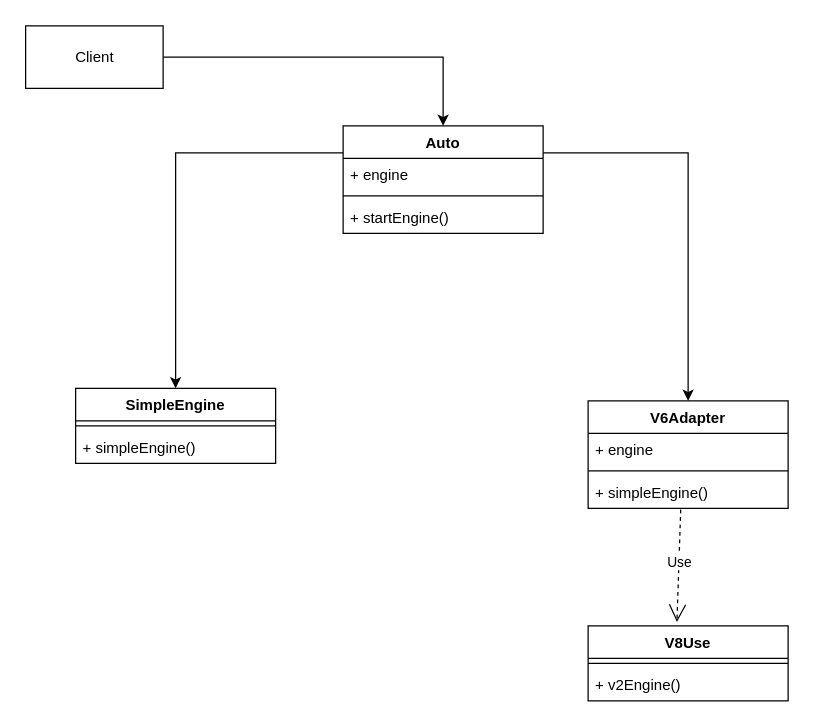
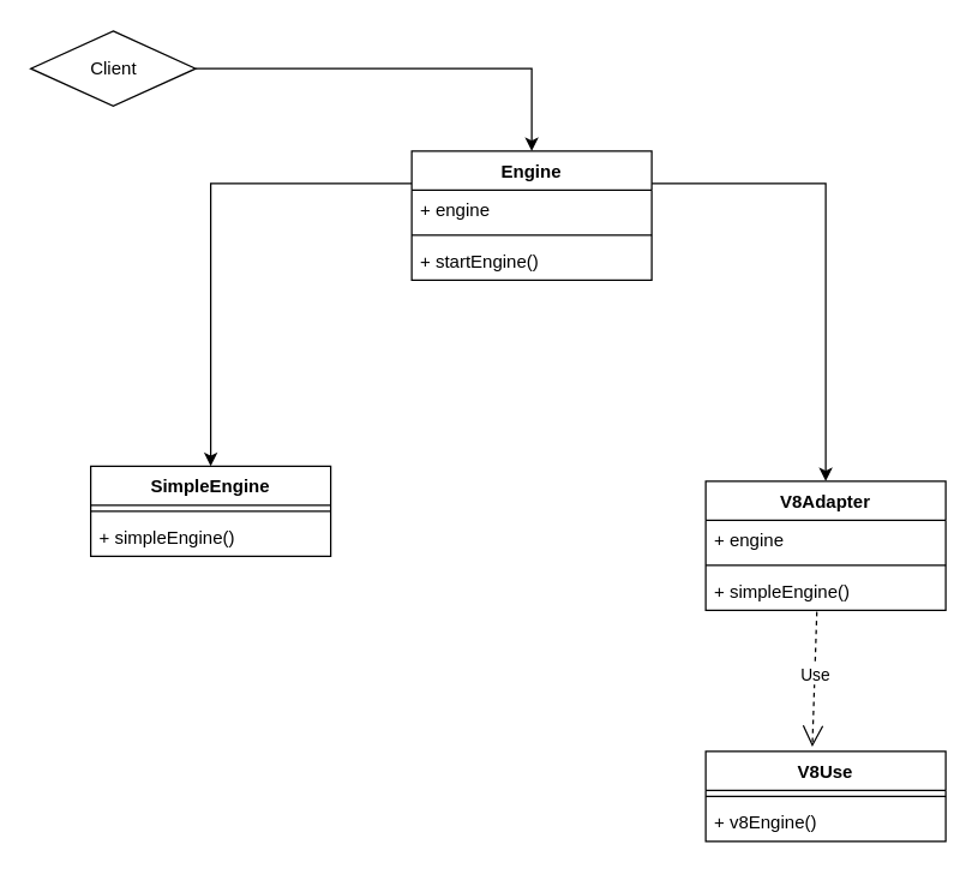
  <mxCell id="0" />
  <mxCell id="1" parent="0" />
  <mxCell id="2" value="SimpleEngine" style="swimlane;fontStyle=1;align=center;verticalAlign=top;childLayout=stackLayout;horizontal=1;startSize=26;horizontalStack=0;resizeParent=1;resizeParentMax=0;resizeLast=0;collapsible=1;marginBottom=0;" vertex="1" parent="1"><mxGeometry x="60" y="310" width="160" height="60" as="geometry" /></mxCell>
  <mxCell id="3" value="" style="line;strokeWidth=1;fillColor=none;align=left;verticalAlign=middle;spacingTop=-1;spacingLeft=3;spacingRight=3;rotatable=0;labelPosition=right;points=[];portConstraint=eastwest;" vertex="1" parent="2"><mxGeometry y="26" width="160" height="8" as="geometry" /></mxCell>
  <mxCell id="4" value="+ simpleEngine()" style="text;strokeColor=none;fillColor=none;align=left;verticalAlign=top;spacingLeft=4;spacingRight=4;overflow=hidden;rotatable=0;points=[[0,0.5],[1,0.5]];portConstraint=eastwest;" vertex="1" parent="2"><mxGeometry y="34" width="160" height="26" as="geometry" /></mxCell>
  <mxCell id="5" value="V8Use" style="swimlane;fontStyle=1;align=center;verticalAlign=top;childLayout=stackLayout;horizontal=1;startSize=26;horizontalStack=0;resizeParent=1;resizeParentMax=0;resizeLast=0;collapsible=1;marginBottom=0;" vertex="1" parent="1"><mxGeometry x="470" y="500" width="160" height="60" as="geometry" /></mxCell>
  <mxCell id="6" value="" style="line;strokeWidth=1;fillColor=none;align=left;verticalAlign=middle;spacingTop=-1;spacingLeft=3;spacingRight=3;rotatable=0;labelPosition=right;points=[];portConstraint=eastwest;" vertex="1" parent="5"><mxGeometry y="26" width="160" height="8" as="geometry" /></mxCell>
- <mxCell id="7" value="+ v2Engine()" style="text;strokeColor=none;fillColor=none;align=left;verticalAlign=top;spacingLeft=4;spacingRight=4;overflow=hidden;rotatable=0;points=[[0,0.5],[1,0.5]];portConstraint=eastwest;" vertex="1" parent="5"><mxGeometry y="34" width="160" height="26" as="geometry" /></mxCell>
+ <mxCell id="7" value="+ v8Engine()" style="text;strokeColor=none;fillColor=none;align=left;verticalAlign=top;spacingLeft=4;spacingRight=4;overflow=hidden;rotatable=0;points=[[0,0.5],[1,0.5]];portConstraint=eastwest;" vertex="1" parent="5"><mxGeometry y="34" width="160" height="26" as="geometry" /></mxCell>
  <mxCell id="8" style="edgeStyle=orthogonalEdgeStyle;rounded=0;orthogonalLoop=1;jettySize=auto;html=1;exitX=0;exitY=0.25;exitDx=0;exitDy=0;" edge="1" parent="1" source="10" target="2"><mxGeometry relative="1" as="geometry" /></mxCell>
  <mxCell id="9" style="edgeStyle=orthogonalEdgeStyle;rounded=0;orthogonalLoop=1;jettySize=auto;html=1;exitX=1;exitY=0.25;exitDx=0;exitDy=0;entryX=0.5;entryY=0;entryDx=0;entryDy=0;" edge="1" parent="1" source="10" target="14"><mxGeometry relative="1" as="geometry" /></mxCell>
- <mxCell id="10" value="Auto" style="swimlane;fontStyle=1;align=center;verticalAlign=top;childLayout=stackLayout;horizontal=1;startSize=26;horizontalStack=0;resizeParent=1;resizeParentMax=0;resizeLast=0;collapsible=1;marginBottom=0;" vertex="1" parent="1"><mxGeometry x="274" y="100" width="160" height="86" as="geometry" /></mxCell>
+ <mxCell id="10" value="Engine" style="swimlane;fontStyle=1;align=center;verticalAlign=top;childLayout=stackLayout;horizontal=1;startSize=26;horizontalStack=0;resizeParent=1;resizeParentMax=0;resizeLast=0;collapsible=1;marginBottom=0;" vertex="1" parent="1"><mxGeometry x="274" y="100" width="160" height="86" as="geometry" /></mxCell>
  <mxCell id="11" value="+ engine" style="text;strokeColor=none;fillColor=none;align=left;verticalAlign=top;spacingLeft=4;spacingRight=4;overflow=hidden;rotatable=0;points=[[0,0.5],[1,0.5]];portConstraint=eastwest;" vertex="1" parent="10"><mxGeometry y="26" width="160" height="26" as="geometry" /></mxCell>
  <mxCell id="12" value="" style="line;strokeWidth=1;fillColor=none;align=left;verticalAlign=middle;spacingTop=-1;spacingLeft=3;spacingRight=3;rotatable=0;labelPosition=right;points=[];portConstraint=eastwest;" vertex="1" parent="10"><mxGeometry y="52" width="160" height="8" as="geometry" /></mxCell>
  <mxCell id="13" value="+ startEngine()" style="text;strokeColor=none;fillColor=none;align=left;verticalAlign=top;spacingLeft=4;spacingRight=4;overflow=hidden;rotatable=0;points=[[0,0.5],[1,0.5]];portConstraint=eastwest;" vertex="1" parent="10"><mxGeometry y="60" width="160" height="26" as="geometry" /></mxCell>
- <mxCell id="14" value="V6Adapter" style="swimlane;fontStyle=1;align=center;verticalAlign=top;childLayout=stackLayout;horizontal=1;startSize=26;horizontalStack=0;resizeParent=1;resizeParentMax=0;resizeLast=0;collapsible=1;marginBottom=0;" vertex="1" parent="1"><mxGeometry x="470" y="320" width="160" height="86" as="geometry" /></mxCell>
+ <mxCell id="14" value="V8Adapter" style="swimlane;fontStyle=1;align=center;verticalAlign=top;childLayout=stackLayout;horizontal=1;startSize=26;horizontalStack=0;resizeParent=1;resizeParentMax=0;resizeLast=0;collapsible=1;marginBottom=0;" vertex="1" parent="1"><mxGeometry x="470" y="320" width="160" height="86" as="geometry" /></mxCell>
  <mxCell id="15" value="+ engine" style="text;strokeColor=none;fillColor=none;align=left;verticalAlign=top;spacingLeft=4;spacingRight=4;overflow=hidden;rotatable=0;points=[[0,0.5],[1,0.5]];portConstraint=eastwest;" vertex="1" parent="14"><mxGeometry y="26" width="160" height="26" as="geometry" /></mxCell>
  <mxCell id="16" value="" style="line;strokeWidth=1;fillColor=none;align=left;verticalAlign=middle;spacingTop=-1;spacingLeft=3;spacingRight=3;rotatable=0;labelPosition=right;points=[];portConstraint=eastwest;" vertex="1" parent="14"><mxGeometry y="52" width="160" height="8" as="geometry" /></mxCell>
  <mxCell id="17" value="+ simpleEngine()" style="text;strokeColor=none;fillColor=none;align=left;verticalAlign=top;spacingLeft=4;spacingRight=4;overflow=hidden;rotatable=0;points=[[0,0.5],[1,0.5]];portConstraint=eastwest;" vertex="1" parent="14"><mxGeometry y="60" width="160" height="26" as="geometry" /></mxCell>
  <mxCell id="18" style="edgeStyle=orthogonalEdgeStyle;rounded=0;orthogonalLoop=1;jettySize=auto;html=1;exitX=1;exitY=0.5;exitDx=0;exitDy=0;entryX=0.5;entryY=0;entryDx=0;entryDy=0;" edge="1" parent="1" source="19" target="10"><mxGeometry relative="1" as="geometry" /></mxCell>
- <mxCell id="19" value="Client" style="html=1;" vertex="1" parent="1"><mxGeometry x="20" y="20" width="110" height="50" as="geometry" /></mxCell>
+ <mxCell id="19" value="Client" style="rhombus;html=1;" vertex="1" parent="1"><mxGeometry x="20" y="20" width="110" height="50" as="geometry" /></mxCell>
  <mxCell id="20" value="Use" style="endArrow=open;endSize=12;dashed=1;html=1;exitX=0.463;exitY=1.038;exitDx=0;exitDy=0;entryX=0.444;entryY=-0.05;entryDx=0;entryDy=0;entryPerimeter=0;exitPerimeter=0;" edge="1" parent="1" source="17" target="5"><mxGeometry x="-0.061" width="160" relative="1" as="geometry"><mxPoint x="270" y="290" as="sourcePoint" /><mxPoint x="430" y="290" as="targetPoint" /><mxPoint as="offset" /></mxGeometry></mxCell>
